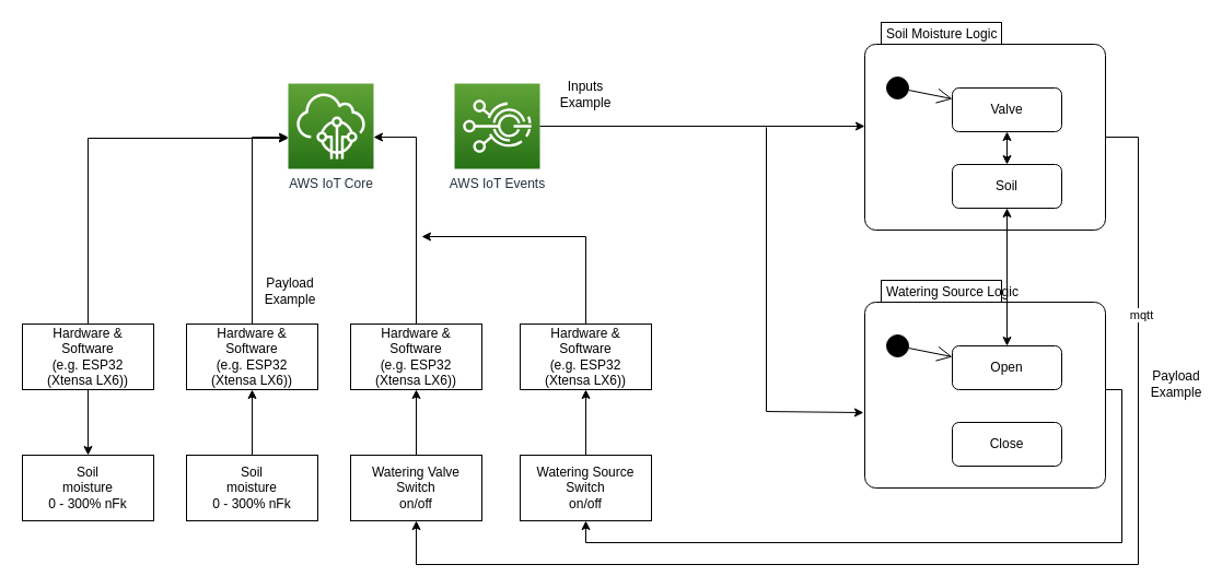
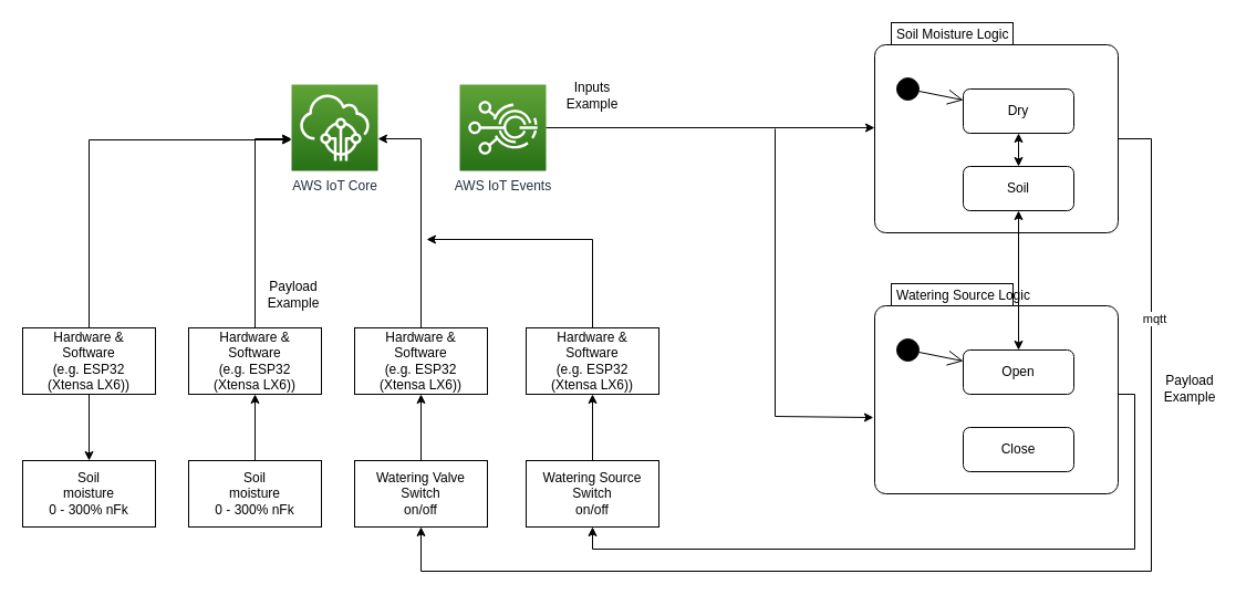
  <mxCell id="0" />
  <mxCell id="1" parent="0" />
  <mxCell id="2" style="edgeStyle=orthogonalEdgeStyle;rounded=0;orthogonalLoop=1;jettySize=auto;html=1;exitX=0.5;exitY=0;exitDx=0;exitDy=0;" parent="1" source="6" target="18" edge="1"><mxGeometry relative="1" as="geometry"><Array as="points"><mxPoint x="80" y="126" /></Array><mxPoint x="289.2" y="120" as="targetPoint" /></mxGeometry></mxCell>
  <mxCell id="3" value="" style="group" parent="1" vertex="1" connectable="0"><mxGeometry x="20" y="296" width="120" height="180" as="geometry" /></mxCell>
  <mxCell id="4" value="Soil&lt;br&gt;moisture&lt;br&gt;0 - 300% nFk" style="rounded=0;whiteSpace=wrap;html=1;" parent="3" vertex="1"><mxGeometry y="120" width="120" height="60" as="geometry" /></mxCell>
  <mxCell id="5" style="edgeStyle=orthogonalEdgeStyle;rounded=0;orthogonalLoop=1;jettySize=auto;html=1;exitX=0.5;exitY=1;exitDx=0;exitDy=0;entryX=0.5;entryY=0;entryDx=0;entryDy=0;" parent="3" source="6" target="4" edge="1"><mxGeometry relative="1" as="geometry" /></mxCell>
  <mxCell id="6" value="&lt;div&gt;Hardware &amp;amp;&lt;/div&gt;&lt;div&gt;Software&lt;/div&gt;&lt;div&gt;(e.g. ESP32 &lt;br&gt;&lt;/div&gt;&lt;div&gt;(Xtensa LX6))&lt;/div&gt;" style="rounded=0;whiteSpace=wrap;html=1;" parent="3" vertex="1"><mxGeometry width="120" height="60" as="geometry" /></mxCell>
  <mxCell id="7" value="" style="group" parent="1" vertex="1" connectable="0"><mxGeometry x="170" y="296" width="120" height="180" as="geometry" /></mxCell>
  <mxCell id="8" value="Soil&lt;br&gt;moisture&lt;br&gt;0 - 300% nFk" style="rounded=0;whiteSpace=wrap;html=1;" parent="7" vertex="1"><mxGeometry y="120" width="120" height="60" as="geometry" /></mxCell>
  <mxCell id="9" value="&lt;div&gt;&lt;div&gt;Hardware &amp;amp;&lt;/div&gt;&lt;div&gt;Software&lt;/div&gt;(e.g. ESP32 &lt;br&gt;&lt;/div&gt;&lt;div&gt;(Xtensa LX6))&lt;/div&gt;" style="rounded=0;whiteSpace=wrap;html=1;" parent="7" vertex="1"><mxGeometry width="120" height="60" as="geometry" /></mxCell>
  <mxCell id="10" style="edgeStyle=orthogonalEdgeStyle;rounded=0;orthogonalLoop=1;jettySize=auto;html=1;exitX=0.5;exitY=0;exitDx=0;exitDy=0;" parent="7" source="8" target="9" edge="1"><mxGeometry relative="1" as="geometry" /></mxCell>
  <mxCell id="11" value="" style="group" parent="1" vertex="1" connectable="0"><mxGeometry x="320" y="296" width="120" height="180" as="geometry" /></mxCell>
  <mxCell id="12" value="Watering Valve Switch&lt;br&gt;on/off" style="rounded=0;whiteSpace=wrap;html=1;" parent="11" vertex="1"><mxGeometry y="120" width="120" height="60" as="geometry" /></mxCell>
  <mxCell id="13" value="&lt;div&gt;Hardware &amp;amp;&lt;/div&gt;&lt;div&gt;Software&lt;/div&gt;&lt;div&gt;(e.g. ESP32 &lt;br&gt;&lt;/div&gt;&lt;div&gt;(Xtensa LX6))&lt;/div&gt;" style="rounded=0;whiteSpace=wrap;html=1;" parent="11" vertex="1"><mxGeometry width="120" height="60" as="geometry" /></mxCell>
  <mxCell id="14" style="edgeStyle=orthogonalEdgeStyle;rounded=0;orthogonalLoop=1;jettySize=auto;html=1;exitX=0.5;exitY=0;exitDx=0;exitDy=0;" parent="11" source="12" target="13" edge="1"><mxGeometry relative="1" as="geometry" /></mxCell>
  <mxCell id="15" style="edgeStyle=orthogonalEdgeStyle;rounded=0;orthogonalLoop=1;jettySize=auto;html=1;exitX=0.5;exitY=0;exitDx=0;exitDy=0;" parent="1" source="9" target="18" edge="1"><mxGeometry relative="1" as="geometry"><mxPoint x="330" y="146" as="targetPoint" /><Array as="points"><mxPoint x="230" y="125" /></Array></mxGeometry></mxCell>
  <mxCell id="16" style="edgeStyle=orthogonalEdgeStyle;rounded=0;orthogonalLoop=1;jettySize=auto;html=1;exitX=0.5;exitY=0;exitDx=0;exitDy=0;" parent="1" source="13" target="18" edge="1"><mxGeometry relative="1" as="geometry"><mxPoint x="370" y="116" as="targetPoint" /><Array as="points"><mxPoint x="380" y="125" /></Array></mxGeometry></mxCell>
  <mxCell id="17" value="AWS IoT Events" style="outlineConnect=0;fontColor=#232F3E;gradientColor=#60A337;gradientDirection=north;fillColor=#277116;strokeColor=#ffffff;dashed=0;verticalLabelPosition=bottom;verticalAlign=top;align=center;html=1;fontSize=12;fontStyle=0;aspect=fixed;shape=mxgraph.aws4.resourceIcon;resIcon=mxgraph.aws4.iot_events;" parent="1" vertex="1"><mxGeometry x="415" y="76" width="78" height="78" as="geometry" /></mxCell>
  <mxCell id="18" value="AWS IoT Core" style="outlineConnect=0;fontColor=#232F3E;gradientColor=#60A337;gradientDirection=north;fillColor=#277116;strokeColor=#ffffff;dashed=0;verticalLabelPosition=bottom;verticalAlign=top;align=center;html=1;fontSize=12;fontStyle=0;aspect=fixed;shape=mxgraph.aws4.resourceIcon;resIcon=mxgraph.aws4.iot_core;" parent="1" vertex="1"><mxGeometry x="263" y="76" width="78" height="78" as="geometry" /></mxCell>
  <mxCell id="19" style="edgeStyle=none;rounded=0;orthogonalLoop=1;jettySize=auto;html=1;startArrow=classic;startFill=1;endArrow=none;endFill=0;endSize=6;" parent="1" source="22" target="17" edge="1"><mxGeometry relative="1" as="geometry" /></mxCell>
  <mxCell id="20" style="edgeStyle=none;rounded=0;orthogonalLoop=1;jettySize=auto;html=1;startArrow=none;startFill=0;endArrow=classic;endFill=1;endSize=6;exitX=1;exitY=0;exitDx=0;exitDy=105;exitPerimeter=0;entryX=0.5;entryY=1;entryDx=0;entryDy=0;" parent="1" source="22" target="12" edge="1"><mxGeometry relative="1" as="geometry"><mxPoint x="535" y="476" as="targetPoint" /><Array as="points"><mxPoint x="1040" y="125" /><mxPoint x="1040" y="516" /><mxPoint x="380" y="516" /></Array></mxGeometry></mxCell>
  <mxCell id="21" value="mqtt" style="edgeLabel;html=1;align=center;verticalAlign=middle;resizable=0;points=[];" parent="20" vertex="1" connectable="0"><mxGeometry x="-0.657" y="2" relative="1" as="geometry"><mxPoint as="offset" /></mxGeometry></mxCell>
  <mxCell id="22" value="Soil Moisture Logic" style="shape=mxgraph.sysml.compState;align=left;verticalAlign=top;spacingTop=-3;spacingLeft=18;strokeWidth=1;recursiveResize=0;" parent="1" vertex="1"><mxGeometry x="790" y="20" width="220" height="190" as="geometry" /></mxCell>
  <mxCell id="23" value="" style="shape=ellipse;html=1;fillColor=#000000;verticalLabelPosition=bottom;labelBackgroundColor=#ffffff;verticalAlign=top;" parent="22" vertex="1"><mxGeometry x="20" y="50" width="20" height="20" as="geometry" /></mxCell>
- <mxCell id="24" value="Valve" style="strokeColor=inherit;fillColor=inherit;gradientColor=inherit;shape=rect;html=1;rounded=1;whiteSpace=wrap;align=center;" parent="22" vertex="1"><mxGeometry x="80" y="60" width="100" height="40" as="geometry" /></mxCell>
+ <mxCell id="24" value="Dry" style="strokeColor=inherit;fillColor=inherit;gradientColor=inherit;shape=rect;html=1;rounded=1;whiteSpace=wrap;align=center;" parent="22" vertex="1"><mxGeometry x="80" y="60" width="100" height="40" as="geometry" /></mxCell>
  <mxCell id="25" value="Soil" style="strokeColor=inherit;fillColor=inherit;gradientColor=inherit;shape=rect;html=1;rounded=1;whiteSpace=wrap;align=center;" parent="22" vertex="1"><mxGeometry x="80" y="130" width="100" height="40" as="geometry" /></mxCell>
  <mxCell id="26" value="" style="strokeColor=inherit;fillColor=inherit;gradientColor=inherit;edgeStyle=none;html=1;endArrow=open;endSize=12;" parent="22" source="23" target="24" edge="1"><mxGeometry relative="1" as="geometry" /></mxCell>
  <mxCell id="27" value="" style="strokeColor=inherit;fillColor=inherit;gradientColor=inherit;edgeStyle=none;html=1;endArrow=classic;endSize=6;startArrow=classic;startFill=1;endFill=1;" parent="22" source="24" target="25" edge="1"><mxGeometry relative="1" as="geometry" /></mxCell>
  <mxCell id="28" style="edgeStyle=none;rounded=0;orthogonalLoop=1;jettySize=auto;html=1;startArrow=classic;startFill=1;endArrow=none;endFill=0;endSize=6;exitX=-0.005;exitY=0.637;exitDx=0;exitDy=0;exitPerimeter=0;" parent="1" source="30" edge="1"><mxGeometry relative="1" as="geometry"><mxPoint x="700" y="116" as="targetPoint" /><mxPoint x="790" y="361" as="sourcePoint" /><Array as="points"><mxPoint x="700" y="376" /></Array></mxGeometry></mxCell>
  <mxCell id="29" style="edgeStyle=none;rounded=0;orthogonalLoop=1;jettySize=auto;html=1;startArrow=none;startFill=0;endArrow=classic;endFill=1;endSize=6;entryX=0.5;entryY=1;entryDx=0;entryDy=0;" parent="1" target="37" edge="1"><mxGeometry relative="1" as="geometry"><mxPoint x="485" y="496" as="targetPoint" /><mxPoint x="970" y="356" as="sourcePoint" /><Array as="points"><mxPoint x="1025" y="356" /><mxPoint x="1025" y="496" /><mxPoint x="535" y="496" /></Array></mxGeometry></mxCell>
  <mxCell id="30" value="Watering Source Logic" style="shape=mxgraph.sysml.compState;align=left;verticalAlign=top;spacingTop=-3;spacingLeft=18;strokeWidth=1;recursiveResize=0;" parent="1" vertex="1"><mxGeometry x="790" y="256" width="220" height="190" as="geometry" /></mxCell>
  <mxCell id="31" value="" style="shape=ellipse;html=1;fillColor=#000000;verticalLabelPosition=bottom;labelBackgroundColor=#ffffff;verticalAlign=top;" parent="30" vertex="1"><mxGeometry x="20" y="50" width="20" height="20" as="geometry" /></mxCell>
  <mxCell id="32" value="Open" style="strokeColor=inherit;fillColor=inherit;gradientColor=inherit;shape=rect;html=1;rounded=1;whiteSpace=wrap;align=center;" parent="30" vertex="1"><mxGeometry x="80" y="60" width="100" height="40" as="geometry" /></mxCell>
  <mxCell id="33" value="Close" style="strokeColor=inherit;fillColor=inherit;gradientColor=inherit;shape=rect;html=1;rounded=1;whiteSpace=wrap;align=center;" parent="30" vertex="1"><mxGeometry x="80" y="130" width="100" height="40" as="geometry" /></mxCell>
  <mxCell id="34" value="" style="strokeColor=inherit;fillColor=inherit;gradientColor=inherit;edgeStyle=none;html=1;endArrow=open;endSize=12;" parent="30" source="31" target="32" edge="1"><mxGeometry relative="1" as="geometry" /></mxCell>
  <mxCell id="35" value="" style="strokeColor=inherit;fillColor=inherit;gradientColor=inherit;edgeStyle=none;html=1;endArrow=classic;endSize=6;startArrow=classic;startFill=1;endFill=1;" parent="30" source="32" target="25" edge="1"><mxGeometry relative="1" as="geometry" /></mxCell>
  <mxCell id="36" value="" style="group" parent="1" vertex="1" connectable="0"><mxGeometry x="475" y="296" width="120" height="180" as="geometry" /></mxCell>
  <mxCell id="37" value="Watering Source Switch&lt;br&gt;on/off" style="rounded=0;whiteSpace=wrap;html=1;" parent="36" vertex="1"><mxGeometry y="120" width="120" height="60" as="geometry" /></mxCell>
  <mxCell id="38" value="" style="edgeStyle=none;rounded=0;orthogonalLoop=1;jettySize=auto;html=1;startArrow=none;startFill=0;endArrow=classic;endFill=1;endSize=6;" parent="36" source="39" edge="1"><mxGeometry relative="1" as="geometry"><mxPoint x="-90" y="-80" as="targetPoint" /><Array as="points"><mxPoint x="60" y="-80" /></Array></mxGeometry></mxCell>
  <mxCell id="39" value="&lt;div&gt;Hardware &amp;amp;&lt;/div&gt;&lt;div&gt;Software&lt;/div&gt;&lt;div&gt;(e.g. ESP32 &lt;br&gt;&lt;/div&gt;&lt;div&gt;(Xtensa LX6))&lt;/div&gt;" style="rounded=0;whiteSpace=wrap;html=1;" parent="36" vertex="1"><mxGeometry width="120" height="60" as="geometry" /></mxCell>
  <mxCell id="40" style="edgeStyle=orthogonalEdgeStyle;rounded=0;orthogonalLoop=1;jettySize=auto;html=1;exitX=0.5;exitY=0;exitDx=0;exitDy=0;" parent="36" source="37" target="39" edge="1"><mxGeometry relative="1" as="geometry" /></mxCell>
  <mxCell id="41" value="&lt;div&gt;Payload &lt;br&gt;&lt;/div&gt;&lt;div&gt;Example&lt;br&gt;&lt;/div&gt;" style="text;html=1;strokeColor=none;fillColor=none;align=center;verticalAlign=middle;whiteSpace=wrap;rounded=0;" parent="1" vertex="1"><mxGeometry x="245" y="256" width="40" height="20" as="geometry" /></mxCell>
  <mxCell id="42" value="&lt;div&gt;Payload &lt;br&gt;&lt;/div&gt;&lt;div&gt;Example&lt;br&gt;&lt;/div&gt;" style="text;html=1;strokeColor=none;fillColor=none;align=center;verticalAlign=middle;whiteSpace=wrap;rounded=0;" parent="1" vertex="1"><mxGeometry x="1055" y="341" width="40" height="20" as="geometry" /></mxCell>
  <mxCell id="43" value="&lt;div&gt;Inputs&lt;/div&gt;&lt;div&gt;Example&lt;br&gt;&lt;/div&gt;" style="text;html=1;strokeColor=none;fillColor=none;align=center;verticalAlign=middle;whiteSpace=wrap;rounded=0;" parent="1" vertex="1"><mxGeometry x="515" y="76" width="40" height="20" as="geometry" /></mxCell>
